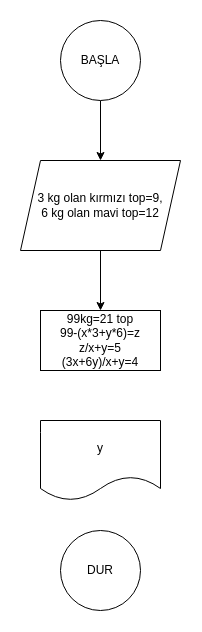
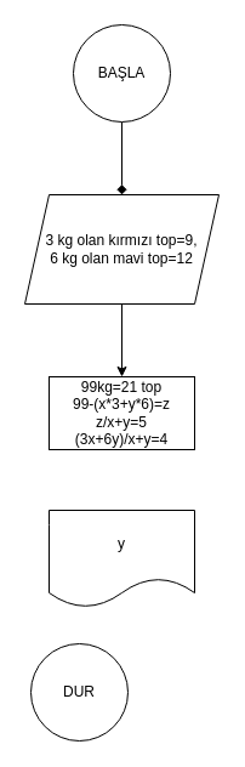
  <mxCell id="0" />
  <mxCell id="1" parent="0" />
- <mxCell id="2" value="DUR" style="ellipse;whiteSpace=wrap;html=1;aspect=fixed;" vertex="1" parent="1"><mxGeometry x="60" y="530" width="80" height="80" as="geometry" /></mxCell>
- <mxCell id="3" value="" style="edgeStyle=orthogonalEdgeStyle;rounded=0;orthogonalLoop=1;jettySize=auto;html=1;" edge="1" parent="1" source="4" target="6"><mxGeometry relative="1" as="geometry" /></mxCell>
+ <mxCell id="2" value="DUR" style="ellipse;whiteSpace=wrap;html=1;aspect=fixed;" vertex="1" parent="1"><mxGeometry x="25" y="530" width="80" height="80" as="geometry" /></mxCell>
+ <mxCell id="3" value="" style="edgeStyle=orthogonalEdgeStyle;rounded=0;orthogonalLoop=1;jettySize=auto;html=1;endArrow=diamond;" edge="1" parent="1" source="4" target="6"><mxGeometry relative="1" as="geometry" /></mxCell>
  <mxCell id="4" value="BAŞLA" style="ellipse;whiteSpace=wrap;html=1;aspect=fixed;" vertex="1" parent="1"><mxGeometry x="60" y="20" width="80" height="80" as="geometry" /></mxCell>
  <mxCell id="5" value="" style="edgeStyle=orthogonalEdgeStyle;rounded=0;orthogonalLoop=1;jettySize=auto;html=1;" edge="1" parent="1" source="6" target="7"><mxGeometry relative="1" as="geometry" /></mxCell>
  <mxCell id="6" value="3 kg olan kırmızı top=9,&lt;br&gt;6 kg olan mavi top=12" style="shape=parallelogram;perimeter=parallelogramPerimeter;whiteSpace=wrap;html=1;fixedSize=1;" vertex="1" parent="1"><mxGeometry x="20" y="160" width="160" height="90" as="geometry" /></mxCell>
  <mxCell id="7" value="99kg=21 top&lt;br&gt;99-(x*3+y*6)=z&lt;br&gt;z/x+y=5&lt;br&gt;(3x+6y)/x+y=4" style="rounded=0;whiteSpace=wrap;html=1;" vertex="1" parent="1"><mxGeometry x="40" y="310" width="120" height="60" as="geometry" /></mxCell>
  <mxCell id="8" value="y" style="shape=document;whiteSpace=wrap;html=1;boundedLbl=1;" vertex="1" parent="1"><mxGeometry x="40" y="420" width="120" height="80" as="geometry" /></mxCell>
